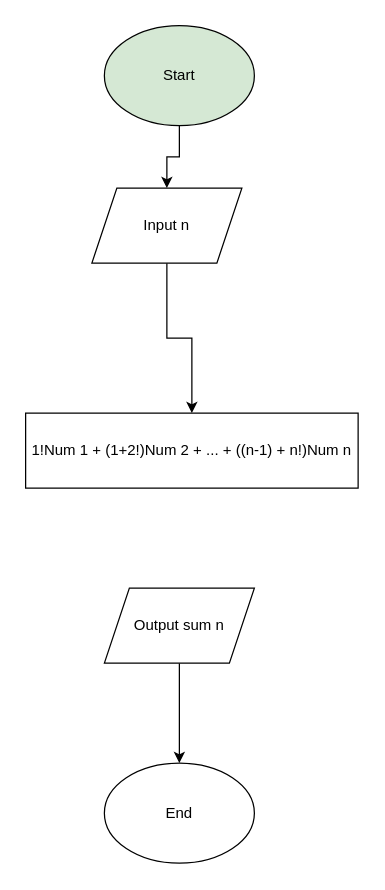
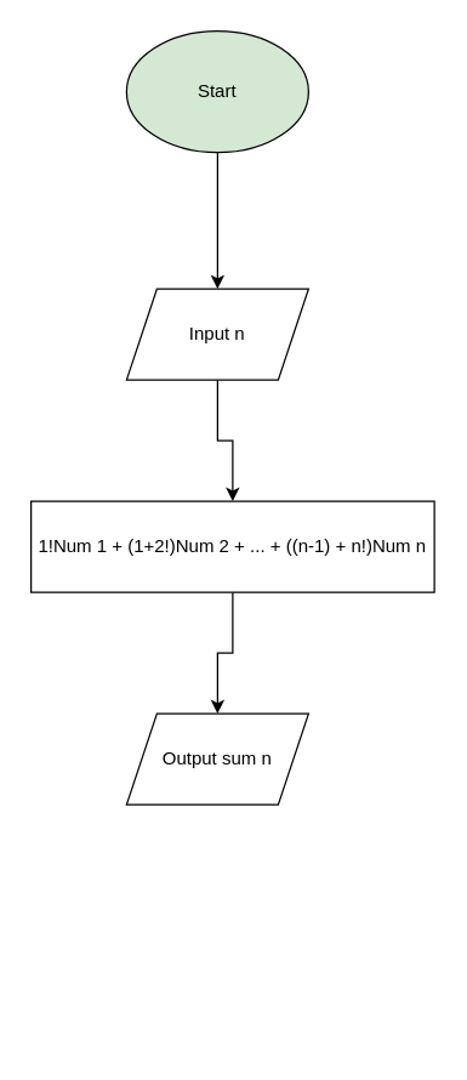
  <mxCell id="0" />
  <mxCell id="1" parent="0" />
  <mxCell id="2" value="" style="edgeStyle=orthogonalEdgeStyle;rounded=0;orthogonalLoop=1;jettySize=auto;html=1;" edge="1" parent="1" source="3" target="5"><mxGeometry relative="1" as="geometry" /></mxCell>
  <mxCell id="3" value="Start" style="ellipse;whiteSpace=wrap;html=1;fillColor=#d5e8d4;" vertex="1" parent="1"><mxGeometry x="83" y="20" width="120" height="80" as="geometry" /></mxCell>
  <mxCell id="4" value="" style="edgeStyle=orthogonalEdgeStyle;rounded=0;orthogonalLoop=1;jettySize=auto;html=1;" edge="1" parent="1" source="5" target="7"><mxGeometry relative="1" as="geometry" /></mxCell>
- <mxCell id="5" value="Input n" style="shape=parallelogram;perimeter=parallelogramPerimeter;whiteSpace=wrap;html=1;fixedSize=1;" vertex="1" parent="1"><mxGeometry x="73" y="150" width="120" height="60" as="geometry" /></mxCell>
+ <mxCell id="5" value="Input n" style="shape=parallelogram;perimeter=parallelogramPerimeter;whiteSpace=wrap;html=1;fixedSize=1;" vertex="1" parent="1"><mxGeometry x="83" y="190" width="120" height="60" as="geometry" /></mxCell>
+ <mxCell id="6" value="" style="edgeStyle=orthogonalEdgeStyle;rounded=0;orthogonalLoop=1;jettySize=auto;html=1;" edge="1" parent="1" source="7" target="10"><mxGeometry relative="1" as="geometry" /></mxCell>
  <mxCell id="7" value="1!Num 1 + (1+2!)Num 2 + ... + ((n-1) + n!)Num n" style="whiteSpace=wrap;html=1;" vertex="1" parent="1"><mxGeometry x="20" y="330" width="266" height="60" as="geometry" /></mxCell>
- <mxCell id="8" value="End" style="ellipse;whiteSpace=wrap;html=1;" vertex="1" parent="1"><mxGeometry x="83" y="610" width="120" height="80" as="geometry" /></mxCell>
- <mxCell id="9" value="" style="edgeStyle=orthogonalEdgeStyle;rounded=0;orthogonalLoop=1;jettySize=auto;html=1;" edge="1" parent="1" source="10" target="8"><mxGeometry relative="1" as="geometry" /></mxCell>
  <mxCell id="10" value="Output sum n" style="shape=parallelogram;perimeter=parallelogramPerimeter;whiteSpace=wrap;html=1;fixedSize=1;" vertex="1" parent="1"><mxGeometry x="83" y="470" width="120" height="60" as="geometry" /></mxCell>
